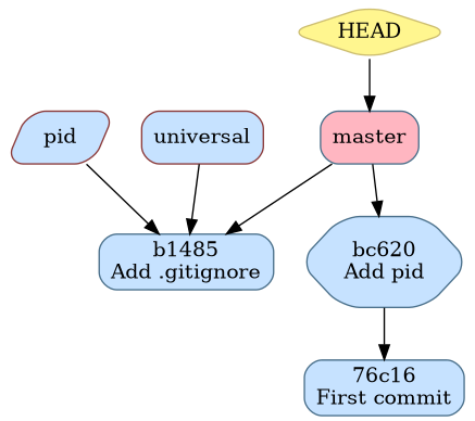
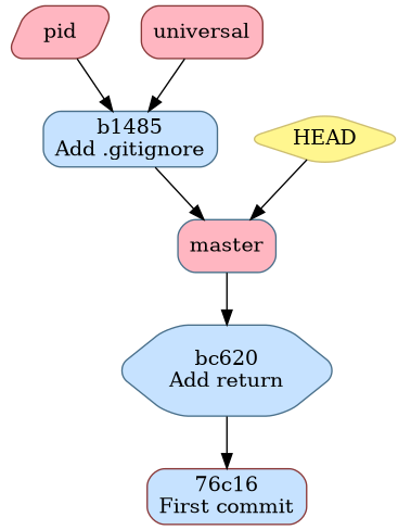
  digraph {
    node [color=skyblue4 fillcolor=lightpink shape=box style="rounded,filled"]
    n1 [label=master]
    n2 [fillcolor=slategray1 label="b1485\nAdd .gitignore"]
-   n3 [fillcolor=slategray1 label="bc620\nAdd pid" shape=hexagon]
-   n4 [fillcolor=slategray1 label="76c16\nFirst commit"]
-   n5 [color=indianred4 fillcolor=slategray1 label=pid shape=parallelogram]
-   n6 [color=indianred4 fillcolor=slategray1 label=universal]
+   n3 [fillcolor=slategray1 label="bc620\nAdd return" shape=hexagon]
+   n4 [color=indianred4 fillcolor=slategray1 label="76c16\nFirst commit"]
+   n5 [color=indianred4 label=pid shape=parallelogram]
+   n6 [color=indianred4 label=universal]
    n7 [color=lightgoldenrod3 fillcolor=khaki1 label=HEAD shape=diamond]
-   n1 -> n2
+   n2 -> n1
    n1 -> n3
    n3 -> n4
    n5 -> n2
    n6 -> n2
    n7 -> n1
  }
